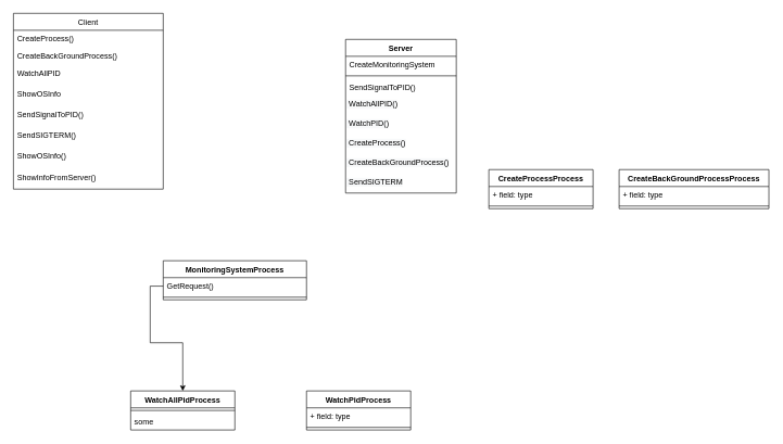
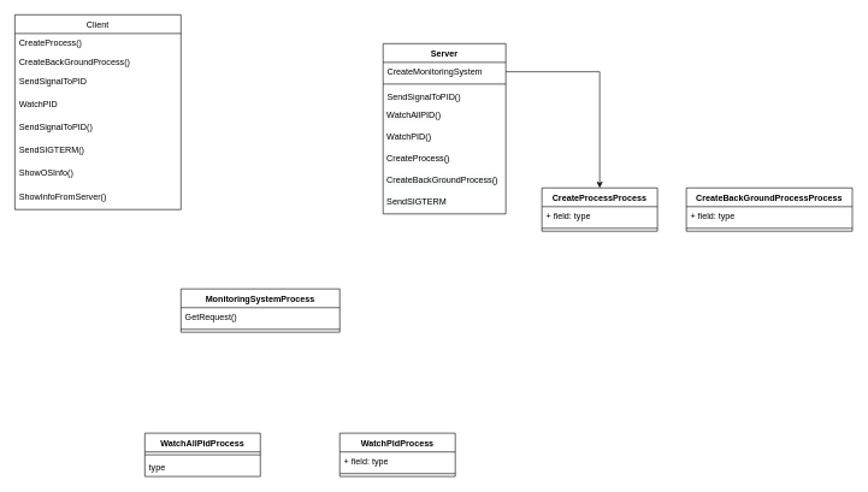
  <mxCell id="0" />
  <mxCell id="1" parent="0" />
  <mxCell id="2" value="Client" style="swimlane;fontStyle=0;childLayout=stackLayout;horizontal=1;startSize=26;fillColor=none;horizontalStack=0;resizeParent=1;resizeParentMax=0;resizeLast=0;collapsible=1;marginBottom=0;" vertex="1" parent="1"><mxGeometry x="20" y="20" width="230" height="270" as="geometry" /></mxCell>
  <mxCell id="3" value="CreateProcess()&#10;" style="text;strokeColor=none;fillColor=none;align=left;verticalAlign=top;spacingLeft=4;spacingRight=4;overflow=hidden;rotatable=0;points=[[0,0.5],[1,0.5]];portConstraint=eastwest;" vertex="1" parent="2"><mxGeometry y="26" width="230" height="26" as="geometry" /></mxCell>
  <mxCell id="4" value="CreateBackGroundProcess()" style="text;strokeColor=none;fillColor=none;align=left;verticalAlign=top;spacingLeft=4;spacingRight=4;overflow=hidden;rotatable=0;points=[[0,0.5],[1,0.5]];portConstraint=eastwest;" vertex="1" parent="2"><mxGeometry y="52" width="230" height="26" as="geometry" /></mxCell>
- <mxCell id="5" value="WatchAllPID" style="text;strokeColor=none;fillColor=none;align=left;verticalAlign=top;spacingLeft=4;spacingRight=4;overflow=hidden;rotatable=0;points=[[0,0.5],[1,0.5]];portConstraint=eastwest;" vertex="1" parent="2"><mxGeometry y="78" width="230" height="32" as="geometry" /></mxCell>
- <mxCell id="6" value="ShowOSInfo" style="text;strokeColor=none;fillColor=none;align=left;verticalAlign=top;spacingLeft=4;spacingRight=4;overflow=hidden;rotatable=0;points=[[0,0.5],[1,0.5]];portConstraint=eastwest;" vertex="1" parent="2"><mxGeometry y="110" width="230" height="32" as="geometry" /></mxCell>
+ <mxCell id="5" value="SendSignalToPID" style="text;strokeColor=none;fillColor=none;align=left;verticalAlign=top;spacingLeft=4;spacingRight=4;overflow=hidden;rotatable=0;points=[[0,0.5],[1,0.5]];portConstraint=eastwest;" vertex="1" parent="2"><mxGeometry y="78" width="230" height="32" as="geometry" /></mxCell>
+ <mxCell id="6" value="WatchPID" style="text;strokeColor=none;fillColor=none;align=left;verticalAlign=top;spacingLeft=4;spacingRight=4;overflow=hidden;rotatable=0;points=[[0,0.5],[1,0.5]];portConstraint=eastwest;" vertex="1" parent="2"><mxGeometry y="110" width="230" height="32" as="geometry" /></mxCell>
  <mxCell id="7" value="SendSignalToPID()" style="text;strokeColor=none;fillColor=none;align=left;verticalAlign=top;spacingLeft=4;spacingRight=4;overflow=hidden;rotatable=0;points=[[0,0.5],[1,0.5]];portConstraint=eastwest;" vertex="1" parent="2"><mxGeometry y="142" width="230" height="32" as="geometry" /></mxCell>
  <mxCell id="8" value="SendSIGTERM()" style="text;strokeColor=none;fillColor=none;align=left;verticalAlign=top;spacingLeft=4;spacingRight=4;overflow=hidden;rotatable=0;points=[[0,0.5],[1,0.5]];portConstraint=eastwest;" vertex="1" parent="2"><mxGeometry y="174" width="230" height="32" as="geometry" /></mxCell>
  <mxCell id="9" value="ShowOSInfo()" style="text;strokeColor=none;fillColor=none;align=left;verticalAlign=top;spacingLeft=4;spacingRight=4;overflow=hidden;rotatable=0;points=[[0,0.5],[1,0.5]];portConstraint=eastwest;" vertex="1" parent="2"><mxGeometry y="206" width="230" height="32" as="geometry" /></mxCell>
  <mxCell id="10" value="ShowInfoFromServer()" style="text;strokeColor=none;fillColor=none;align=left;verticalAlign=top;spacingLeft=4;spacingRight=4;overflow=hidden;rotatable=0;points=[[0,0.5],[1,0.5]];portConstraint=eastwest;" vertex="1" parent="2"><mxGeometry y="238" width="230" height="32" as="geometry" /></mxCell>
  <mxCell id="11" value="Server" style="swimlane;fontStyle=1;align=center;verticalAlign=top;childLayout=stackLayout;horizontal=1;startSize=26;horizontalStack=0;resizeParent=1;resizeParentMax=0;resizeLast=0;collapsible=1;marginBottom=0;" vertex="1" parent="1"><mxGeometry x="530" y="60" width="170" height="236" as="geometry" /></mxCell>
  <mxCell id="12" value="CreateMonitoringSystem" style="text;strokeColor=none;fillColor=none;align=left;verticalAlign=top;spacingLeft=4;spacingRight=4;overflow=hidden;rotatable=0;points=[[0,0.5],[1,0.5]];portConstraint=eastwest;" vertex="1" parent="11"><mxGeometry y="26" width="170" height="26" as="geometry" /></mxCell>
  <mxCell id="13" value="" style="line;strokeWidth=1;fillColor=none;align=left;verticalAlign=middle;spacingTop=-1;spacingLeft=3;spacingRight=3;rotatable=0;labelPosition=right;points=[];portConstraint=eastwest;" vertex="1" parent="11"><mxGeometry y="52" width="170" height="8" as="geometry" /></mxCell>
  <mxCell id="14" value="SendSignalToPID()" style="text;strokeColor=none;fillColor=none;align=left;verticalAlign=top;spacingLeft=4;spacingRight=4;overflow=hidden;rotatable=0;points=[[0,0.5],[1,0.5]];portConstraint=eastwest;" vertex="1" parent="11"><mxGeometry y="60" width="170" height="26" as="geometry" /></mxCell>
  <mxCell id="15" value="&lt;span style=&quot;color: rgb(0 , 0 , 0) ; font-family: &amp;#34;helvetica&amp;#34; ; font-size: 12px ; font-style: normal ; font-weight: 400 ; letter-spacing: normal ; text-align: left ; text-indent: 0px ; text-transform: none ; word-spacing: 0px ; background-color: rgb(248 , 249 , 250) ; display: inline ; float: none&quot;&gt;&amp;nbsp;WatchAllPID()&lt;/span&gt;" style="text;whiteSpace=wrap;html=1;" vertex="1" parent="11"><mxGeometry y="86" width="170" height="30" as="geometry" /></mxCell>
  <mxCell id="16" value="&lt;span style=&quot;color: rgb(0 , 0 , 0) ; font-family: &amp;#34;helvetica&amp;#34; ; font-size: 12px ; font-style: normal ; font-weight: 400 ; letter-spacing: normal ; text-align: left ; text-indent: 0px ; text-transform: none ; word-spacing: 0px ; background-color: rgb(248 , 249 , 250) ; display: inline ; float: none&quot;&gt;&amp;nbsp;WatchPID()&lt;/span&gt;" style="text;whiteSpace=wrap;html=1;" vertex="1" parent="11"><mxGeometry y="116" width="170" height="30" as="geometry" /></mxCell>
  <mxCell id="17" value="&lt;span style=&quot;color: rgb(0 , 0 , 0) ; font-family: &amp;#34;helvetica&amp;#34; ; font-size: 12px ; font-style: normal ; font-weight: 400 ; letter-spacing: normal ; text-align: left ; text-indent: 0px ; text-transform: none ; word-spacing: 0px ; background-color: rgb(248 , 249 , 250) ; display: inline ; float: none&quot;&gt;&amp;nbsp;CreateProcess()&lt;/span&gt;" style="text;whiteSpace=wrap;html=1;" vertex="1" parent="11"><mxGeometry y="146" width="170" height="30" as="geometry" /></mxCell>
  <mxCell id="18" value="&lt;span style=&quot;color: rgb(0 , 0 , 0) ; font-family: &amp;#34;helvetica&amp;#34; ; font-size: 12px ; font-style: normal ; font-weight: 400 ; letter-spacing: normal ; text-align: left ; text-indent: 0px ; text-transform: none ; word-spacing: 0px ; background-color: rgb(248 , 249 , 250) ; display: inline ; float: none&quot;&gt;&amp;nbsp;CreateBackGroundProcess()&lt;/span&gt;" style="text;whiteSpace=wrap;html=1;" vertex="1" parent="11"><mxGeometry y="176" width="170" height="30" as="geometry" /></mxCell>
  <mxCell id="19" value="&lt;span style=&quot;color: rgb(0 , 0 , 0) ; font-family: &amp;#34;helvetica&amp;#34; ; font-size: 12px ; font-style: normal ; font-weight: 400 ; letter-spacing: normal ; text-align: left ; text-indent: 0px ; text-transform: none ; word-spacing: 0px ; background-color: rgb(248 , 249 , 250) ; display: inline ; float: none&quot;&gt;&amp;nbsp;SendSIGTERM&lt;/span&gt;" style="text;whiteSpace=wrap;html=1;" vertex="1" parent="11"><mxGeometry y="206" width="170" height="30" as="geometry" /></mxCell>
- <mxCell id="20" style="edgeStyle=orthogonalEdgeStyle;rounded=0;orthogonalLoop=1;jettySize=auto;html=1;entryX=0.5;entryY=0;entryDx=0;entryDy=0;" edge="1" parent="1" source="35" target="28"><mxGeometry relative="1" as="geometry" /></mxCell>
+ <mxCell id="21" style="edgeStyle=orthogonalEdgeStyle;rounded=0;orthogonalLoop=1;jettySize=auto;html=1;entryX=0.5;entryY=0;entryDx=0;entryDy=0;" edge="1" parent="1" source="12" target="25"><mxGeometry relative="1" as="geometry"><mxPoint x="850" y="170" as="targetPoint" /></mxGeometry></mxCell>
  <mxCell id="22" value="CreateBackGroundProcessProcess" style="swimlane;fontStyle=1;align=center;verticalAlign=top;childLayout=stackLayout;horizontal=1;startSize=26;horizontalStack=0;resizeParent=1;resizeParentMax=0;resizeLast=0;collapsible=1;marginBottom=0;" vertex="1" parent="1"><mxGeometry x="950" y="260" width="230" height="60" as="geometry" /></mxCell>
  <mxCell id="23" value="+ field: type" style="text;strokeColor=none;fillColor=none;align=left;verticalAlign=top;spacingLeft=4;spacingRight=4;overflow=hidden;rotatable=0;points=[[0,0.5],[1,0.5]];portConstraint=eastwest;" vertex="1" parent="22"><mxGeometry y="26" width="230" height="26" as="geometry" /></mxCell>
  <mxCell id="24" value="" style="line;strokeWidth=1;fillColor=none;align=left;verticalAlign=middle;spacingTop=-1;spacingLeft=3;spacingRight=3;rotatable=0;labelPosition=right;points=[];portConstraint=eastwest;" vertex="1" parent="22"><mxGeometry y="52" width="230" height="8" as="geometry" /></mxCell>
  <mxCell id="25" value="CreateProcessProcess" style="swimlane;fontStyle=1;align=center;verticalAlign=top;childLayout=stackLayout;horizontal=1;startSize=26;horizontalStack=0;resizeParent=1;resizeParentMax=0;resizeLast=0;collapsible=1;marginBottom=0;" vertex="1" parent="1"><mxGeometry x="750" y="260" width="160" height="60" as="geometry" /></mxCell>
  <mxCell id="26" value="+ field: type" style="text;strokeColor=none;fillColor=none;align=left;verticalAlign=top;spacingLeft=4;spacingRight=4;overflow=hidden;rotatable=0;points=[[0,0.5],[1,0.5]];portConstraint=eastwest;" vertex="1" parent="25"><mxGeometry y="26" width="160" height="26" as="geometry" /></mxCell>
  <mxCell id="27" value="" style="line;strokeWidth=1;fillColor=none;align=left;verticalAlign=middle;spacingTop=-1;spacingLeft=3;spacingRight=3;rotatable=0;labelPosition=right;points=[];portConstraint=eastwest;" vertex="1" parent="25"><mxGeometry y="52" width="160" height="8" as="geometry" /></mxCell>
  <mxCell id="28" value="WatchAllPidProcess" style="swimlane;fontStyle=1;align=center;verticalAlign=top;childLayout=stackLayout;horizontal=1;startSize=26;horizontalStack=0;resizeParent=1;resizeParentMax=0;resizeLast=0;collapsible=1;marginBottom=0;" vertex="1" parent="1"><mxGeometry x="200" y="600" width="160" height="60" as="geometry" /></mxCell>
  <mxCell id="29" value="" style="line;strokeWidth=1;fillColor=none;align=left;verticalAlign=middle;spacingTop=-1;spacingLeft=3;spacingRight=3;rotatable=0;labelPosition=right;points=[];portConstraint=eastwest;" vertex="1" parent="28"><mxGeometry y="26" width="160" height="8" as="geometry" /></mxCell>
- <mxCell id="30" value="some" style="text;strokeColor=none;fillColor=none;align=left;verticalAlign=top;spacingLeft=4;spacingRight=4;overflow=hidden;rotatable=0;points=[[0,0.5],[1,0.5]];portConstraint=eastwest;" vertex="1" parent="28"><mxGeometry y="34" width="160" height="26" as="geometry" /></mxCell>
+ <mxCell id="30" value="type" style="text;strokeColor=none;fillColor=none;align=left;verticalAlign=top;spacingLeft=4;spacingRight=4;overflow=hidden;rotatable=0;points=[[0,0.5],[1,0.5]];portConstraint=eastwest;" vertex="1" parent="28"><mxGeometry y="34" width="160" height="26" as="geometry" /></mxCell>
  <mxCell id="31" value="WatchPidProcess&#10;" style="swimlane;fontStyle=1;align=center;verticalAlign=top;childLayout=stackLayout;horizontal=1;startSize=26;horizontalStack=0;resizeParent=1;resizeParentMax=0;resizeLast=0;collapsible=1;marginBottom=0;" vertex="1" parent="1"><mxGeometry x="470" y="600" width="160" height="60" as="geometry" /></mxCell>
  <mxCell id="32" value="+ field: type" style="text;strokeColor=none;fillColor=none;align=left;verticalAlign=top;spacingLeft=4;spacingRight=4;overflow=hidden;rotatable=0;points=[[0,0.5],[1,0.5]];portConstraint=eastwest;" vertex="1" parent="31"><mxGeometry y="26" width="160" height="26" as="geometry" /></mxCell>
  <mxCell id="33" value="" style="line;strokeWidth=1;fillColor=none;align=left;verticalAlign=middle;spacingTop=-1;spacingLeft=3;spacingRight=3;rotatable=0;labelPosition=right;points=[];portConstraint=eastwest;" vertex="1" parent="31"><mxGeometry y="52" width="160" height="8" as="geometry" /></mxCell>
  <mxCell id="34" value="MonitoringSystemProcess&#10;" style="swimlane;fontStyle=1;align=center;verticalAlign=top;childLayout=stackLayout;horizontal=1;startSize=26;horizontalStack=0;resizeParent=1;resizeParentMax=0;resizeLast=0;collapsible=1;marginBottom=0;" vertex="1" parent="1"><mxGeometry x="250" y="400" width="220" height="60" as="geometry" /></mxCell>
  <mxCell id="35" value="GetRequest()" style="text;strokeColor=none;fillColor=none;align=left;verticalAlign=top;spacingLeft=4;spacingRight=4;overflow=hidden;rotatable=0;points=[[0,0.5],[1,0.5]];portConstraint=eastwest;" vertex="1" parent="34"><mxGeometry y="26" width="220" height="26" as="geometry" /></mxCell>
  <mxCell id="36" value="" style="line;strokeWidth=1;fillColor=none;align=left;verticalAlign=middle;spacingTop=-1;spacingLeft=3;spacingRight=3;rotatable=0;labelPosition=right;points=[];portConstraint=eastwest;" vertex="1" parent="34"><mxGeometry y="52" width="220" height="8" as="geometry" /></mxCell>
